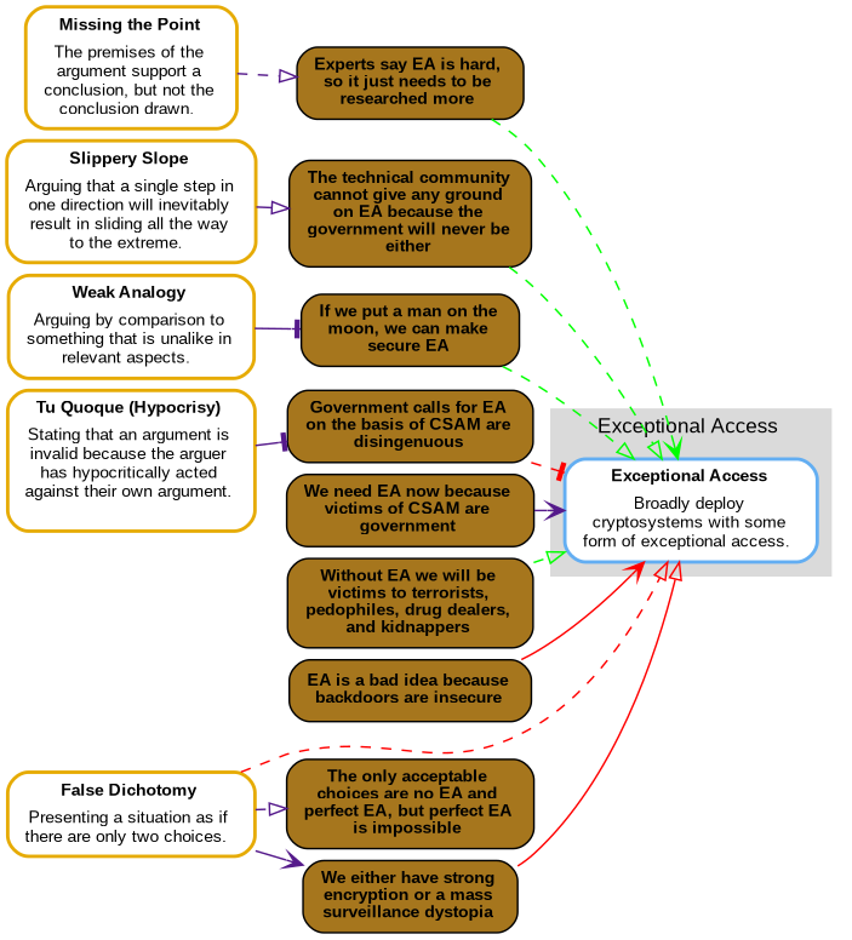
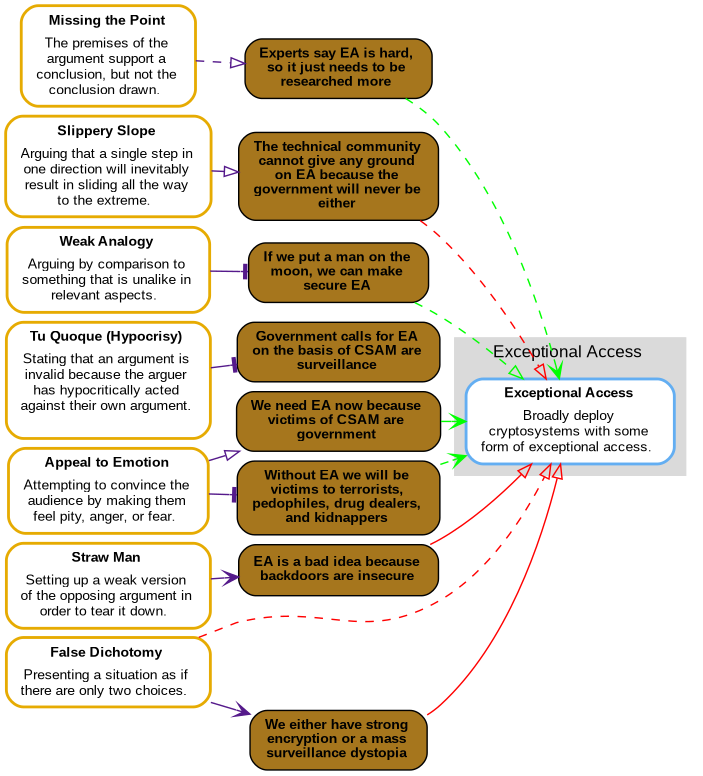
  digraph {
    concentrate=false
    nodesep=0.1
    rankdir=LR
    ranksep=0.25
    node [fillcolor="#a6761d" fontcolor="#000000" margin="0.11,0.055" shape=box style="filled,rounded" type="argument-map-node"]
    edge [arrowhead=onormal arrowsize=1 color="#551A8B" penwidth=1 style=dashed type=undercut]
    n1 [color="#63AEF2" fillcolor=white label=<<TABLE WIDTH="0" ALIGN="CENTER" BORDER="0" CELLSPACING="0"><TR><TD WIDTH="0" ALIGN="TEXT" BALIGN="CENTER"><FONT FACE="arial" POINT-SIZE="10" COLOR="#000000"><B>Exceptional&#x20;Access&#x20;</B></FONT></TD></TR><TR><TD ALIGN="TEXT" WIDTH="0" BALIGN="CENTER"><FONT FACE="arial" POINT-SIZE="10" COLOR="#000000">Broadly&#x20;deploy&#x20;<BR/>cryptosystems&#x20;with&#x20;some&#x20;<BR/>form&#x20;of&#x20;exceptional&#x20;access.&#x20;&#x20;</FONT></TD></TR></TABLE>> labelfontcolor=white style="filled,rounded,bold" type="statement-map-node"]
    n2 [color="#e6ab02" fillcolor=white label=<<TABLE WIDTH="0" ALIGN="CENTER" BORDER="0" CELLSPACING="0"><TR><TD WIDTH="0" ALIGN="TEXT" BALIGN="CENTER"><FONT FACE="arial" POINT-SIZE="10" COLOR="#000000"><B>Missing&#x20;the&#x20;Point&#x20;</B></FONT></TD></TR><TR><TD ALIGN="TEXT" WIDTH="0" BALIGN="CENTER"><FONT FACE="arial" POINT-SIZE="10" COLOR="#000000">The&#x20;premises&#x20;of&#x20;the&#x20;<BR/>argument&#x20;support&#x20;a&#x20;<BR/>conclusion&#x2C;&#x20;but&#x20;not&#x20;the&#x20;<BR/>conclusion&#x20;drawn.&#x20;&#x20;</FONT></TD></TR></TABLE>> labelfontcolor=white style="filled,rounded,bold" type="statement-map-node"]
    n3 [label=<<TABLE WIDTH="0" ALIGN="CENTER" BORDER="0" CELLSPACING="0"><TR><TD WIDTH="0" ALIGN="TEXT" BALIGN="CENTER"><FONT FACE="arial" POINT-SIZE="10" COLOR="#000000"><B>Experts&#x20;say&#x20;EA&#x20;is&#x20;hard&#x2C;&#x20;<BR/>so&#x20;it&#x20;just&#x20;needs&#x20;to&#x20;be&#x20;<BR/>researched&#x20;more&#x20;</B></FONT></TD></TR></TABLE>>]
    n4 [color="#e6ab02" fillcolor=white label=<<TABLE WIDTH="0" ALIGN="CENTER" BORDER="0" CELLSPACING="0"><TR><TD WIDTH="0" ALIGN="TEXT" BALIGN="CENTER"><FONT FACE="arial" POINT-SIZE="10" COLOR="#000000"><B>Slippery&#x20;Slope&#x20;</B></FONT></TD></TR><TR><TD ALIGN="TEXT" WIDTH="0" BALIGN="CENTER"><FONT FACE="arial" POINT-SIZE="10" COLOR="#000000">Arguing&#x20;that&#x20;a&#x20;single&#x20;step&#x20;in&#x20;<BR/>one&#x20;direction&#x20;will&#x20;inevitably&#x20;<BR/>result&#x20;in&#x20;sliding&#x20;all&#x20;the&#x20;way&#x20;<BR/>to&#x20;the&#x20;extreme.&#x20;&#x20;</FONT></TD></TR></TABLE>> labelfontcolor=white style="filled,rounded,bold" type="statement-map-node"]
    n5 [label=<<TABLE WIDTH="0" ALIGN="CENTER" BORDER="0" CELLSPACING="0"><TR><TD WIDTH="0" ALIGN="TEXT" BALIGN="CENTER"><FONT FACE="arial" POINT-SIZE="10" COLOR="#000000"><B>The&#x20;technical&#x20;community&#x20;<BR/>cannot&#x20;give&#x20;any&#x20;ground&#x20;<BR/>on&#x20;EA&#x20;because&#x20;the&#x20;<BR/>government&#x20;will&#x20;never&#x20;be&#x20;<BR/>either&#x20;</B></FONT></TD></TR></TABLE>>]
    n6 [color="#e6ab02" fillcolor=white label=<<TABLE WIDTH="0" ALIGN="CENTER" BORDER="0" CELLSPACING="0"><TR><TD WIDTH="0" ALIGN="TEXT" BALIGN="CENTER"><FONT FACE="arial" POINT-SIZE="10" COLOR="#000000"><B>Weak&#x20;Analogy&#x20;</B></FONT></TD></TR><TR><TD ALIGN="TEXT" WIDTH="0" BALIGN="CENTER"><FONT FACE="arial" POINT-SIZE="10" COLOR="#000000">Arguing&#x20;by&#x20;comparison&#x20;to&#x20;<BR/>something&#x20;that&#x20;is&#x20;unalike&#x20;in&#x20;<BR/>relevant&#x20;aspects.&#x20;&#x20;</FONT></TD></TR></TABLE>> labelfontcolor=white style="filled,rounded,bold" type="statement-map-node"]
    n7 [label=<<TABLE WIDTH="0" ALIGN="CENTER" BORDER="0" CELLSPACING="0"><TR><TD WIDTH="0" ALIGN="TEXT" BALIGN="CENTER"><FONT FACE="arial" POINT-SIZE="10" COLOR="#000000"><B>If&#x20;we&#x20;put&#x20;a&#x20;man&#x20;on&#x20;the&#x20;<BR/>moon&#x2C;&#x20;we&#x20;can&#x20;make&#x20;<BR/>secure&#x20;EA&#x20;</B></FONT></TD></TR></TABLE>>]
    n8 [color="#e6ab02" fillcolor=white label=<<TABLE WIDTH="0" ALIGN="CENTER" BORDER="0" CELLSPACING="0"><TR><TD WIDTH="0" ALIGN="TEXT" BALIGN="CENTER"><FONT FACE="arial" POINT-SIZE="10" COLOR="#000000"><B>Tu&#x20;Quoque&#x20;&#x28;Hypocrisy&#x29;&#x20;</B></FONT></TD></TR><TR><TD ALIGN="TEXT" WIDTH="0" BALIGN="CENTER"><FONT FACE="arial" POINT-SIZE="10" COLOR="#000000">Stating&#x20;that&#x20;an&#x20;argument&#x20;is&#x20;<BR/>invalid&#x20;because&#x20;the&#x20;arguer&#x20;<BR/>has&#x20;hypocritically&#x20;acted&#x20;<BR/>against&#x20;their&#x20;own&#x20;argument.&#x20;<BR/>&#x20;</FONT></TD></TR></TABLE>> labelfontcolor=white style="filled,rounded,bold" type="statement-map-node"]
-   n9 [label=<<TABLE WIDTH="0" ALIGN="CENTER" BORDER="0" CELLSPACING="0"><TR><TD WIDTH="0" ALIGN="TEXT" BALIGN="CENTER"><FONT FACE="arial" POINT-SIZE="10" COLOR="#000000"><B>Government&#x20;calls&#x20;for&#x20;EA&#x20;<BR/>on&#x20;the&#x20;basis&#x20;of&#x20;CSAM&#x20;are&#x20;<BR/>disingenuous&#x20;</B></FONT></TD></TR></TABLE>>]
+   n9 [label=<<TABLE WIDTH="0" ALIGN="CENTER" BORDER="0" CELLSPACING="0"><TR><TD WIDTH="0" ALIGN="TEXT" BALIGN="CENTER"><FONT FACE="arial" POINT-SIZE="10" COLOR="#000000"><B>Government&#x20;calls&#x20;for&#x20;EA&#x20;<BR/>on&#x20;the&#x20;basis&#x20;of&#x20;CSAM&#x20;are&#x20;<BR/>surveillance&#x20;</B></FONT></TD></TR></TABLE>>]
+   n10 [color="#e6ab02" fillcolor=white label=<<TABLE WIDTH="0" ALIGN="CENTER" BORDER="0" CELLSPACING="0"><TR><TD WIDTH="0" ALIGN="TEXT" BALIGN="CENTER"><FONT FACE="arial" POINT-SIZE="10" COLOR="#000000"><B>Appeal&#x20;to&#x20;Emotion&#x20;</B></FONT></TD></TR><TR><TD ALIGN="TEXT" WIDTH="0" BALIGN="CENTER"><FONT FACE="arial" POINT-SIZE="10" COLOR="#000000">Attempting&#x20;to&#x20;convince&#x20;the&#x20;<BR/>audience&#x20;by&#x20;making&#x20;them&#x20;<BR/>feel&#x20;pity&#x2C;&#x20;anger&#x2C;&#x20;or&#x20;fear.&#x20;&#x20;</FONT></TD></TR></TABLE>> labelfontcolor=white style="filled,rounded,bold" type="statement-map-node"]
    n11 [label=<<TABLE WIDTH="0" ALIGN="CENTER" BORDER="0" CELLSPACING="0"><TR><TD WIDTH="0" ALIGN="TEXT" BALIGN="CENTER"><FONT FACE="arial" POINT-SIZE="10" COLOR="#000000"><B>We&#x20;need&#x20;EA&#x20;now&#x20;because&#x20;<BR/>victims&#x20;of&#x20;CSAM&#x20;are&#x20;<BR/>government&#x20;</B></FONT></TD></TR></TABLE>>]
    n12 [label=<<TABLE WIDTH="0" ALIGN="CENTER" BORDER="0" CELLSPACING="0"><TR><TD WIDTH="0" ALIGN="TEXT" BALIGN="CENTER"><FONT FACE="arial" POINT-SIZE="10" COLOR="#000000"><B>Without&#x20;EA&#x20;we&#x20;will&#x20;be&#x20;<BR/>victims&#x20;to&#x20;terrorists&#x2C;&#x20;<BR/>pedophiles&#x2C;&#x20;drug&#x20;dealers&#x2C;&#x20;<BR/>and&#x20;kidnappers&#x20;</B></FONT></TD></TR></TABLE>>]
+   n13 [color="#e6ab02" fillcolor=white label=<<TABLE WIDTH="0" ALIGN="CENTER" BORDER="0" CELLSPACING="0"><TR><TD WIDTH="0" ALIGN="TEXT" BALIGN="CENTER"><FONT FACE="arial" POINT-SIZE="10" COLOR="#000000"><B>Straw&#x20;Man&#x20;</B></FONT></TD></TR><TR><TD ALIGN="TEXT" WIDTH="0" BALIGN="CENTER"><FONT FACE="arial" POINT-SIZE="10" COLOR="#000000">Setting&#x20;up&#x20;a&#x20;weak&#x20;version&#x20;<BR/>of&#x20;the&#x20;opposing&#x20;argument&#x20;in&#x20;<BR/>order&#x20;to&#x20;tear&#x20;it&#x20;down.&#x20;&#x20;</FONT></TD></TR></TABLE>> labelfontcolor=white style="filled,rounded,bold" type="statement-map-node"]
    n14 [label=<<TABLE WIDTH="0" ALIGN="CENTER" BORDER="0" CELLSPACING="0"><TR><TD WIDTH="0" ALIGN="TEXT" BALIGN="CENTER"><FONT FACE="arial" POINT-SIZE="10" COLOR="#000000"><B>EA&#x20;is&#x20;a&#x20;bad&#x20;idea&#x20;because&#x20;<BR/>backdoors&#x20;are&#x20;insecure&#x20;</B></FONT></TD></TR></TABLE>>]
    n15 [color="#e6ab02" fillcolor=white label=<<TABLE WIDTH="0" ALIGN="CENTER" BORDER="0" CELLSPACING="0"><TR><TD WIDTH="0" ALIGN="TEXT" BALIGN="CENTER"><FONT FACE="arial" POINT-SIZE="10" COLOR="#000000"><B>False&#x20;Dichotomy&#x20;</B></FONT></TD></TR><TR><TD ALIGN="TEXT" WIDTH="0" BALIGN="CENTER"><FONT FACE="arial" POINT-SIZE="10" COLOR="#000000">Presenting&#x20;a&#x20;situation&#x20;as&#x20;if&#x20;<BR/>there&#x20;are&#x20;only&#x20;two&#x20;choices.&#x20;&#x20;</FONT></TD></TR></TABLE>> labelfontcolor=white style="filled,rounded,bold" type="statement-map-node"]
-   n16 [label=<<TABLE WIDTH="0" ALIGN="CENTER" BORDER="0" CELLSPACING="0"><TR><TD WIDTH="0" ALIGN="TEXT" BALIGN="CENTER"><FONT FACE="arial" POINT-SIZE="10" COLOR="#000000"><B>The&#x20;only&#x20;acceptable&#x20;<BR/>choices&#x20;are&#x20;no&#x20;EA&#x20;and&#x20;<BR/>perfect&#x20;EA&#x2C;&#x20;but&#x20;perfect&#x20;EA&#x20;<BR/>is&#x20;impossible&#x20;</B></FONT></TD></TR></TABLE>>]
    n17 [label=<<TABLE WIDTH="0" ALIGN="CENTER" BORDER="0" CELLSPACING="0"><TR><TD WIDTH="0" ALIGN="TEXT" BALIGN="CENTER"><FONT FACE="arial" POINT-SIZE="10" COLOR="#000000"><B>We&#x20;either&#x20;have&#x20;strong&#x20;<BR/>encryption&#x20;or&#x20;a&#x20;mass&#x20;<BR/>surveillance&#x20;dystopia&#x20;</B></FONT></TD></TR></TABLE>>]
    subgraph sub_1 {
      rank=same
    }
    subgraph sub_2 {
      rank=same
    }
    subgraph cluster_3 {
      color="#DADADA"
      label=<<FONT FACE="arial" POINT-SIZE="12" COLOR="#000000">Exceptional&#x20;Access&#x20;</FONT>>
      labelloc=t
      style=filled
      n1
    }
    n2 -> n3
    n3 -> n1 [arrowhead=vee color="#00ff00" type=support]
    n4 -> n5 [style=solid]
-   n5 -> n1 [color="#00ff00" type=attack]
+   n5 -> n1 [color="#ff0000" type=attack]
    n6 -> n7 [arrowhead=tee style=bold]
    n7 -> n1 [color="#00ff00" type=support]
    n8 -> n9 [arrowhead=tee style=solid]
-   n9 -> n1 [arrowhead=tee color="#ff0000" type=attack]
-   n11 -> n1 [arrowhead=vee style=solid type=support]
-   n12 -> n1 [color="#00ff00" type=support]
-   n14 -> n1 [arrowhead=vee color="#ff0000" style=solid type=attack]
+   n10 -> n11 [style=bold]
+   n10 -> n12 [arrowhead=tee style=solid]
+   n11 -> n1 [arrowhead=vee color="#00ff00" style=solid type=support]
+   n12 -> n1 [arrowhead=vee color="#00ff00" type=support]
+   n13 -> n14 [arrowhead=vee style=bold]
+   n14 -> n1 [color="#ff0000" style=solid type=attack]
    n15 -> n1 [color="#ff0000" type=attack]
-   n15 -> n16
    n15 -> n17 [arrowhead=vee style=bold]
    n17 -> n1 [color="#ff0000" style=solid type=attack]
  }
